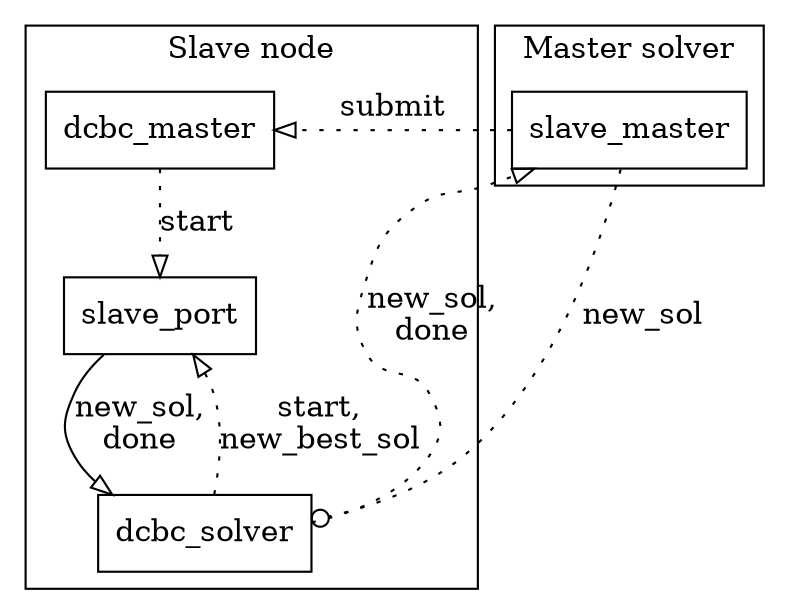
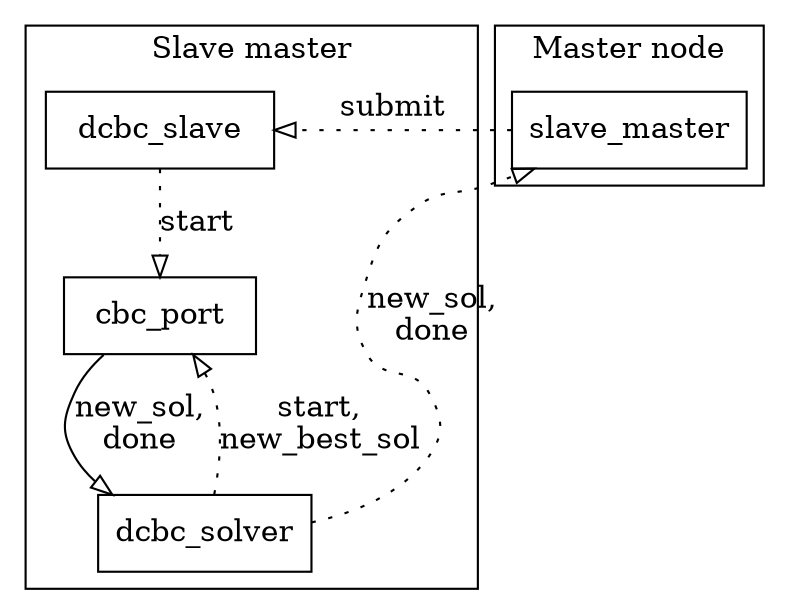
  digraph {
    node [shape=rect]
    edge [arrowhead=onormal style=dotted]
-   dcbc_slave [label=dcbc_master]
+   dcbc_slave
    dcbc_solver
-   cbc_port [label=slave_port]
+   cbc_port
    n4 [label=slave_master]
    subgraph cluster_1 {
-     label="Slave node"
+     label="Slave master"
      dcbc_slave
      dcbc_solver
      cbc_port
    }
    subgraph cluster_2 {
-     label="Master solver"
+     label="Master node"
      n4
    }
    dcbc_slave -> cbc_port [label=start]
    dcbc_solver -> cbc_port [label="start,\nnew_best_sol"]
    dcbc_solver -> n4 [constraint=false label="new_sol,\ndone"]
    cbc_port -> dcbc_solver [label="new_sol,\ndone" style=solid]
    n4 -> dcbc_slave [constraint=false label=submit]
-   n4 -> dcbc_solver [arrowhead=odot constraint=false label=new_sol]
  }
